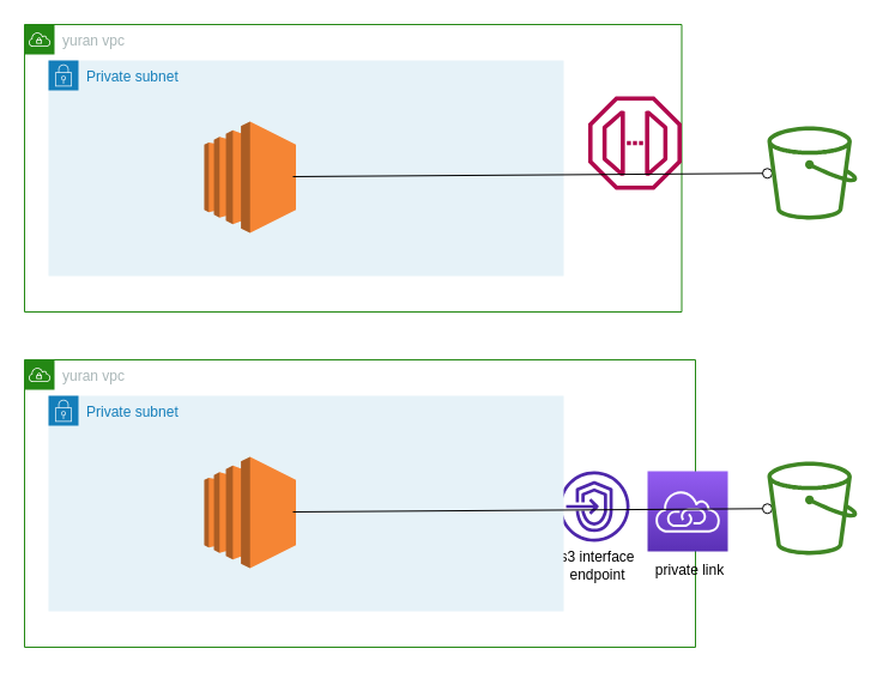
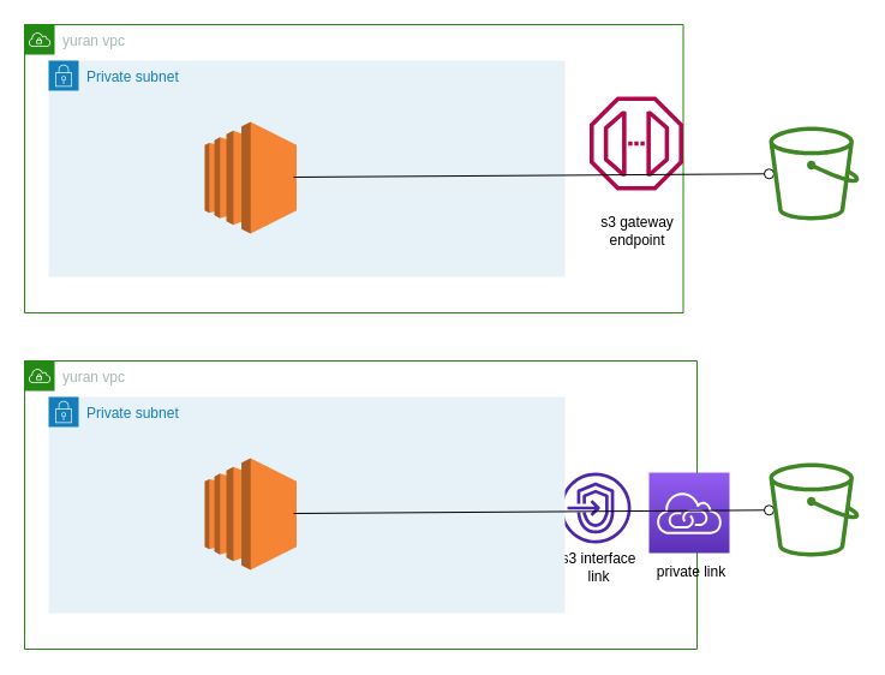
  <mxCell id="0" />
  <mxCell id="1" parent="0" />
  <mxCell id="2" value="yuran vpc" style="points=[[0,0],[0.25,0],[0.5,0],[0.75,0],[1,0],[1,0.25],[1,0.5],[1,0.75],[1,1],[0.75,1],[0.5,1],[0.25,1],[0,1],[0,0.75],[0,0.5],[0,0.25]];outlineConnect=0;gradientColor=none;html=1;whiteSpace=wrap;fontSize=12;fontStyle=0;container=1;pointerEvents=0;collapsible=0;recursiveResize=0;shape=mxgraph.aws4.group;grIcon=mxgraph.aws4.group_vpc;strokeColor=#248814;fillColor=none;verticalAlign=top;align=left;spacingLeft=30;fontColor=#AAB7B8;dashed=0;" parent="1" vertex="1"><mxGeometry x="20" y="20" width="548.5" height="240" as="geometry" /></mxCell>
+ <mxCell id="3" value="s3 gateway &lt;br&gt;endpoint" style="text;html=1;align=center;verticalAlign=middle;resizable=0;points=[];autosize=1;strokeColor=none;fillColor=none;" vertex="1" parent="2"><mxGeometry x="469.5" y="152" width="80" height="40" as="geometry" /></mxCell>
  <mxCell id="4" value="" style="sketch=0;outlineConnect=0;fontColor=#232F3E;gradientColor=none;fillColor=#B0084D;strokeColor=none;dashed=0;verticalLabelPosition=bottom;verticalAlign=top;align=center;html=1;fontSize=12;fontStyle=0;aspect=fixed;pointerEvents=1;shape=mxgraph.aws4.endpoint;" vertex="1" parent="2"><mxGeometry x="470.5" y="60" width="78" height="78" as="geometry" /></mxCell>
  <mxCell id="5" value="Private subnet" style="points=[[0,0],[0.25,0],[0.5,0],[0.75,0],[1,0],[1,0.25],[1,0.5],[1,0.75],[1,1],[0.75,1],[0.5,1],[0.25,1],[0,1],[0,0.75],[0,0.5],[0,0.25]];outlineConnect=0;gradientColor=none;html=1;whiteSpace=wrap;fontSize=12;fontStyle=0;container=1;pointerEvents=0;collapsible=0;recursiveResize=0;shape=mxgraph.aws4.group;grIcon=mxgraph.aws4.group_security_group;grStroke=0;strokeColor=#147EBA;fillColor=#E6F2F8;verticalAlign=top;align=left;spacingLeft=30;fontColor=#147EBA;dashed=0;" parent="1" vertex="1"><mxGeometry x="40" y="50" width="430" height="180" as="geometry" /></mxCell>
  <mxCell id="6" value="" style="outlineConnect=0;dashed=0;verticalLabelPosition=bottom;verticalAlign=top;align=center;html=1;shape=mxgraph.aws3.ec2;fillColor=#F58534;gradientColor=none;" parent="5" vertex="1"><mxGeometry x="130" y="51" width="76.5" height="93" as="geometry" /></mxCell>
  <mxCell id="7" value="" style="html=1;verticalAlign=bottom;labelBackgroundColor=none;endArrow=oval;endFill=0;endSize=8;rounded=0;" parent="5" target="8" edge="1"><mxGeometry width="160" relative="1" as="geometry"><mxPoint x="204" y="97" as="sourcePoint" /><mxPoint x="364" y="97" as="targetPoint" /></mxGeometry></mxCell>
  <mxCell id="8" value="" style="sketch=0;outlineConnect=0;fontColor=#232F3E;gradientColor=none;fillColor=#3F8624;strokeColor=none;dashed=0;verticalLabelPosition=bottom;verticalAlign=top;align=center;html=1;fontSize=12;fontStyle=0;aspect=fixed;pointerEvents=1;shape=mxgraph.aws4.bucket;" parent="1" vertex="1"><mxGeometry x="640" y="105" width="75" height="78" as="geometry" /></mxCell>
  <mxCell id="9" value="yuran vpc" style="points=[[0,0],[0.25,0],[0.5,0],[0.75,0],[1,0],[1,0.25],[1,0.5],[1,0.75],[1,1],[0.75,1],[0.5,1],[0.25,1],[0,1],[0,0.75],[0,0.5],[0,0.25]];outlineConnect=0;gradientColor=none;html=1;whiteSpace=wrap;fontSize=12;fontStyle=0;container=1;pointerEvents=0;collapsible=0;recursiveResize=0;shape=mxgraph.aws4.group;grIcon=mxgraph.aws4.group_vpc;strokeColor=#248814;fillColor=none;verticalAlign=top;align=left;spacingLeft=30;fontColor=#AAB7B8;dashed=0;" vertex="1" parent="1"><mxGeometry x="20" y="300" width="560" height="240" as="geometry" /></mxCell>
  <mxCell id="10" value="" style="sketch=0;outlineConnect=0;fontColor=#232F3E;gradientColor=none;fillColor=#4D27AA;strokeColor=none;dashed=0;verticalLabelPosition=bottom;verticalAlign=top;align=center;html=1;fontSize=12;fontStyle=0;aspect=fixed;pointerEvents=1;shape=mxgraph.aws4.endpoints;" vertex="1" parent="9"><mxGeometry x="446" y="93" width="59" height="59" as="geometry" /></mxCell>
- <mxCell id="11" value="s3 interface&lt;br&gt;endpoint" style="text;html=1;align=center;verticalAlign=middle;resizable=0;points=[];autosize=1;strokeColor=none;fillColor=none;" vertex="1" parent="9"><mxGeometry x="432.5" y="152" width="90" height="40" as="geometry" /></mxCell>
+ <mxCell id="11" value="s3 interface&lt;br&gt;link" style="text;html=1;align=center;verticalAlign=middle;resizable=0;points=[];autosize=1;strokeColor=none;fillColor=none;" vertex="1" parent="9"><mxGeometry x="432.5" y="152" width="90" height="40" as="geometry" /></mxCell>
  <mxCell id="12" value="" style="sketch=0;points=[[0,0,0],[0.25,0,0],[0.5,0,0],[0.75,0,0],[1,0,0],[0,1,0],[0.25,1,0],[0.5,1,0],[0.75,1,0],[1,1,0],[0,0.25,0],[0,0.5,0],[0,0.75,0],[1,0.25,0],[1,0.5,0],[1,0.75,0]];outlineConnect=0;fontColor=#232F3E;gradientColor=#945DF2;gradientDirection=north;fillColor=#5A30B5;strokeColor=#ffffff;dashed=0;verticalLabelPosition=bottom;verticalAlign=top;align=center;html=1;fontSize=12;fontStyle=0;aspect=fixed;shape=mxgraph.aws4.resourceIcon;resIcon=mxgraph.aws4.vpc_privatelink;" vertex="1" parent="9"><mxGeometry x="520" y="93" width="67" height="67" as="geometry" /></mxCell>
  <mxCell id="13" value="Private subnet" style="points=[[0,0],[0.25,0],[0.5,0],[0.75,0],[1,0],[1,0.25],[1,0.5],[1,0.75],[1,1],[0.75,1],[0.5,1],[0.25,1],[0,1],[0,0.75],[0,0.5],[0,0.25]];outlineConnect=0;gradientColor=none;html=1;whiteSpace=wrap;fontSize=12;fontStyle=0;container=1;pointerEvents=0;collapsible=0;recursiveResize=0;shape=mxgraph.aws4.group;grIcon=mxgraph.aws4.group_security_group;grStroke=0;strokeColor=#147EBA;fillColor=#E6F2F8;verticalAlign=top;align=left;spacingLeft=30;fontColor=#147EBA;dashed=0;" vertex="1" parent="1"><mxGeometry x="40" y="330" width="430" height="180" as="geometry" /></mxCell>
  <mxCell id="14" value="" style="outlineConnect=0;dashed=0;verticalLabelPosition=bottom;verticalAlign=top;align=center;html=1;shape=mxgraph.aws3.ec2;fillColor=#F58534;gradientColor=none;" vertex="1" parent="13"><mxGeometry x="130" y="51" width="76.5" height="93" as="geometry" /></mxCell>
  <mxCell id="15" value="" style="html=1;verticalAlign=bottom;labelBackgroundColor=none;endArrow=oval;endFill=0;endSize=8;rounded=0;" edge="1" parent="13" target="16"><mxGeometry width="160" relative="1" as="geometry"><mxPoint x="204" y="97" as="sourcePoint" /><mxPoint x="364" y="97" as="targetPoint" /></mxGeometry></mxCell>
  <mxCell id="16" value="" style="sketch=0;outlineConnect=0;fontColor=#232F3E;gradientColor=none;fillColor=#3F8624;strokeColor=none;dashed=0;verticalLabelPosition=bottom;verticalAlign=top;align=center;html=1;fontSize=12;fontStyle=0;aspect=fixed;pointerEvents=1;shape=mxgraph.aws4.bucket;" vertex="1" parent="1"><mxGeometry x="640" y="385" width="75" height="78" as="geometry" /></mxCell>
  <mxCell id="17" value="private link" style="text;html=1;align=center;verticalAlign=middle;resizable=0;points=[];autosize=1;strokeColor=none;fillColor=none;" vertex="1" parent="1"><mxGeometry x="535" y="461" width="80" height="30" as="geometry" /></mxCell>
